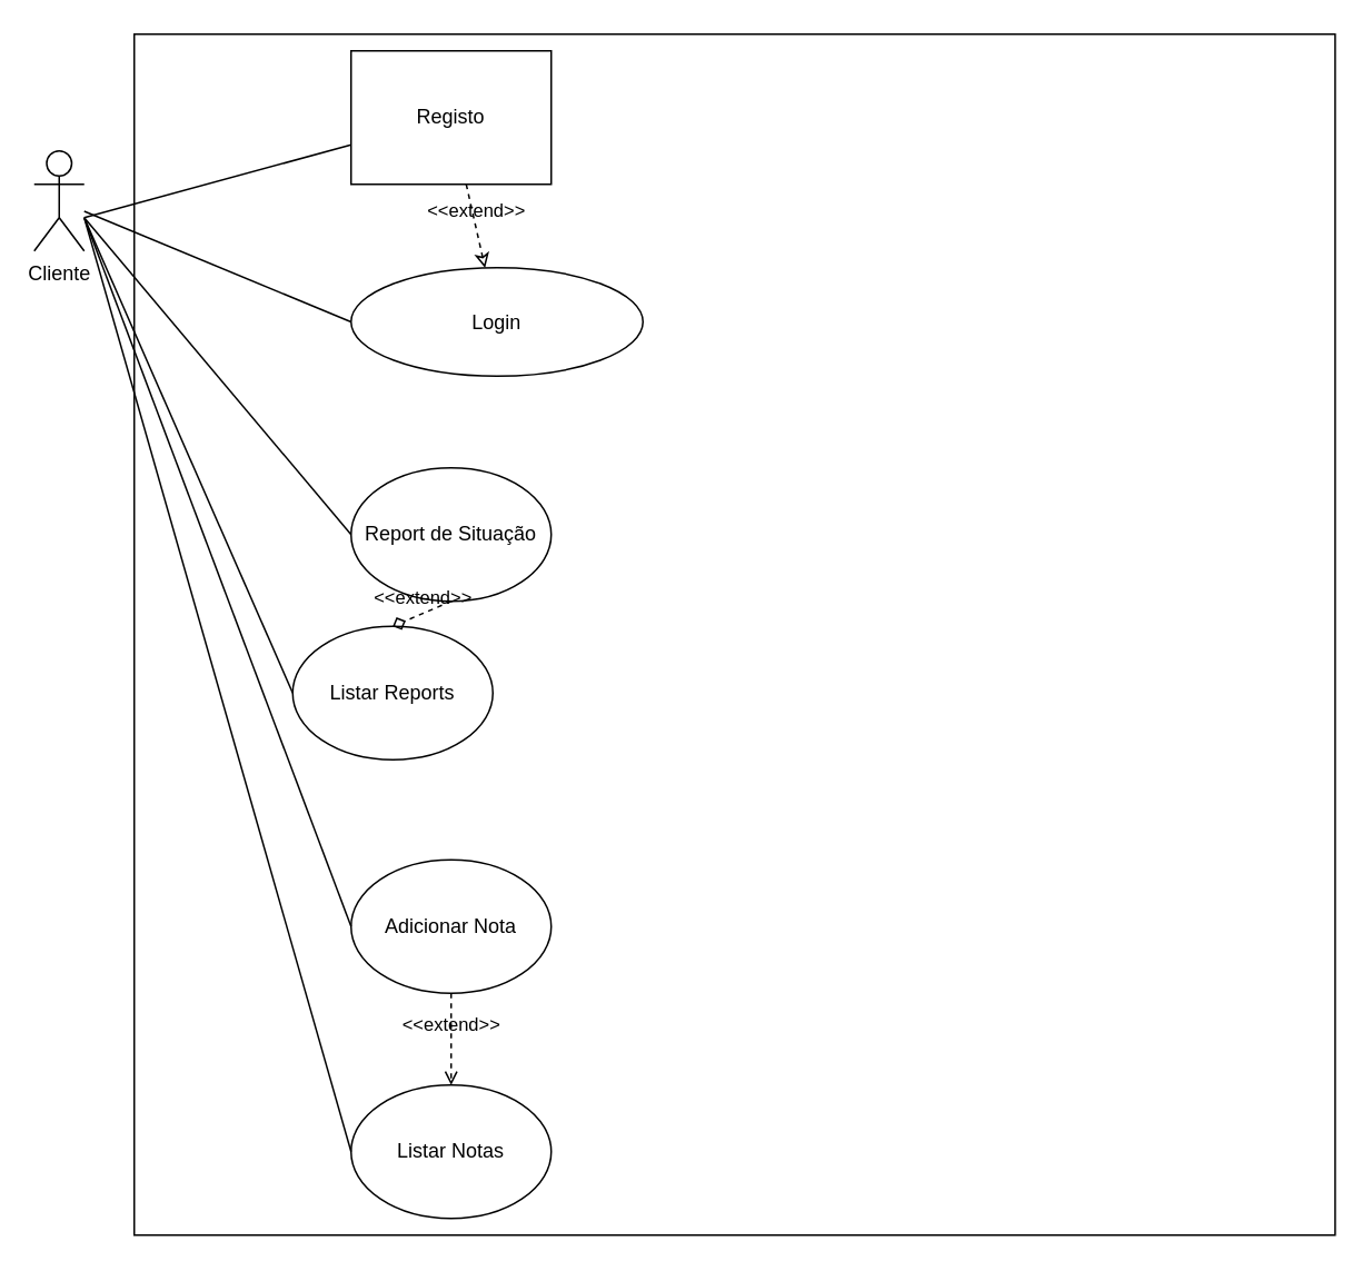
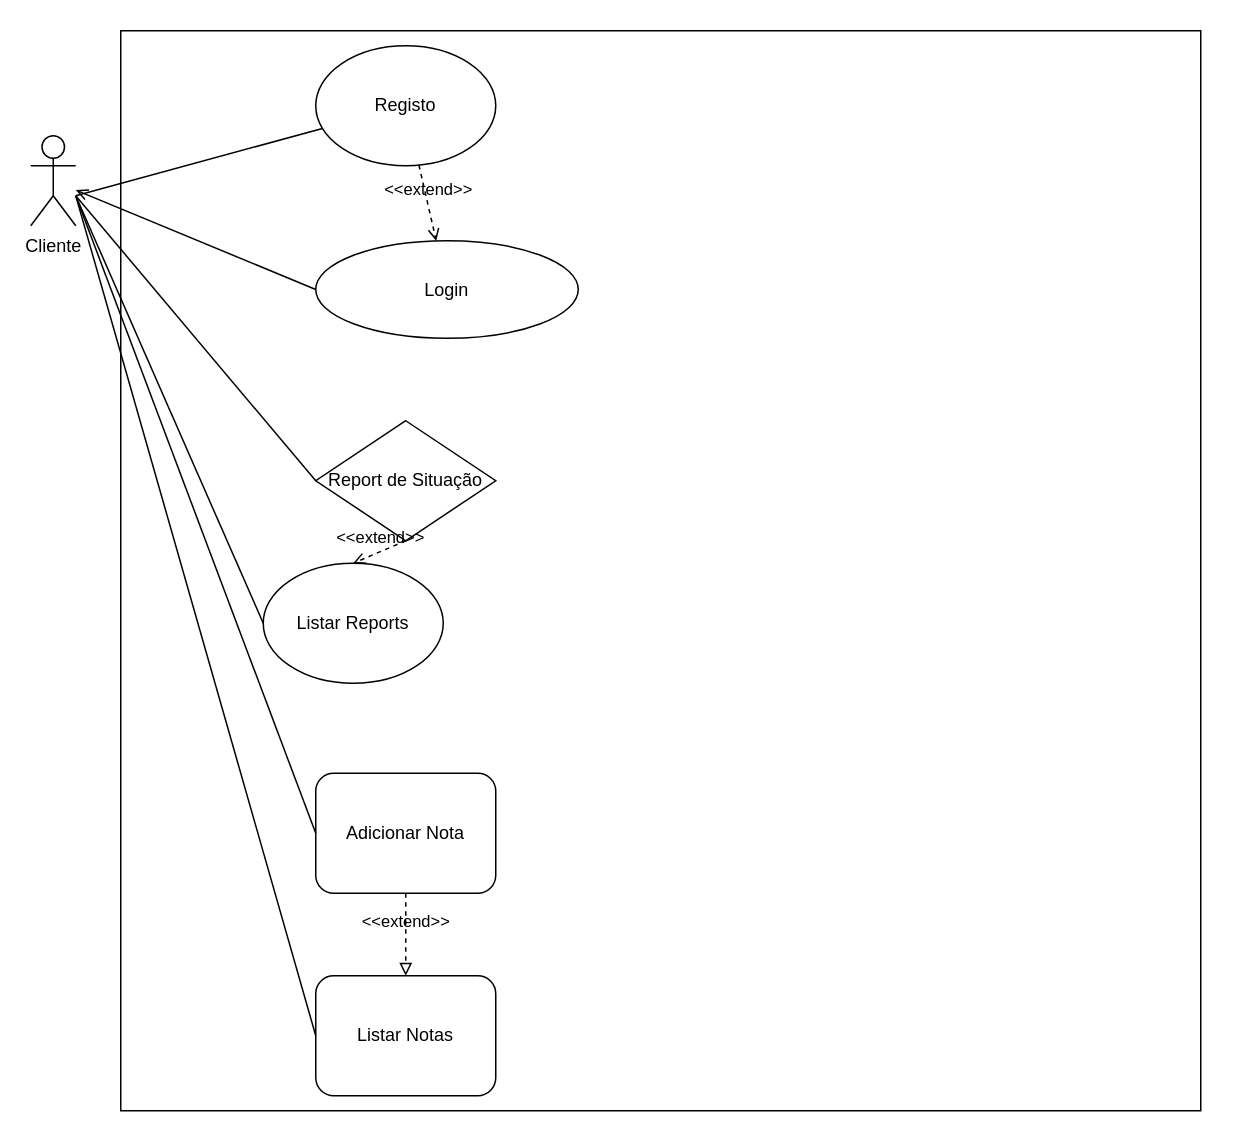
  <mxCell id="0" />
  <mxCell id="1" parent="0" />
  <mxCell id="2" value="Cliente&lt;br&gt;" style="shape=umlActor;verticalLabelPosition=bottom;verticalAlign=top;html=1;outlineConnect=0;" parent="1" vertex="1"><mxGeometry x="20" y="90" width="30" height="60" as="geometry" /></mxCell>
  <mxCell id="3" value="" style="whiteSpace=wrap;html=1;aspect=fixed;" parent="1" vertex="1"><mxGeometry x="80" y="20" width="720" height="720" as="geometry" /></mxCell>
- <mxCell id="4" value="Registo" style="whiteSpace=wrap;html=1;rounded=0;" parent="1" vertex="1"><mxGeometry x="210" y="30" width="120" height="80" as="geometry" /></mxCell>
+ <mxCell id="4" value="Registo" style="ellipse;whiteSpace=wrap;html=1;" parent="1" vertex="1"><mxGeometry x="210" y="30" width="120" height="80" as="geometry" /></mxCell>
  <mxCell id="5" value="Login" style="ellipse;whiteSpace=wrap;html=1;" parent="1" vertex="1"><mxGeometry x="210" y="160" width="175" height="65" as="geometry" /></mxCell>
- <mxCell id="6" value="Report de Situação" style="ellipse;whiteSpace=wrap;html=1;" parent="1" vertex="1"><mxGeometry x="210" y="280" width="120" height="80" as="geometry" /></mxCell>
+ <mxCell id="6" value="Report de Situação" style="rhombus;whiteSpace=wrap;html=1;" parent="1" vertex="1"><mxGeometry x="210" y="280" width="120" height="80" as="geometry" /></mxCell>
  <mxCell id="7" value="Listar Reports" style="ellipse;whiteSpace=wrap;html=1;" parent="1" vertex="1"><mxGeometry x="175" y="375" width="120" height="80" as="geometry" /></mxCell>
- <mxCell id="8" value="Adicionar Nota" style="ellipse;whiteSpace=wrap;html=1;" parent="1" vertex="1"><mxGeometry x="210" y="515" width="120" height="80" as="geometry" /></mxCell>
- <mxCell id="9" value="Listar Notas" style="ellipse;whiteSpace=wrap;html=1;" parent="1" vertex="1"><mxGeometry x="210" y="650" width="120" height="80" as="geometry" /></mxCell>
+ <mxCell id="8" value="Adicionar Nota" style="whiteSpace=wrap;html=1;rounded=1;" parent="1" vertex="1"><mxGeometry x="210" y="515" width="120" height="80" as="geometry" /></mxCell>
+ <mxCell id="9" value="Listar Notas" style="whiteSpace=wrap;html=1;rounded=1;" parent="1" vertex="1"><mxGeometry x="210" y="650" width="120" height="80" as="geometry" /></mxCell>
  <mxCell id="10" value="" style="endArrow=none;html=1;" parent="1" target="4" edge="1"><mxGeometry width="50" height="50" relative="1" as="geometry"><mxPoint x="50" y="130" as="sourcePoint" /><mxPoint x="80" y="171" as="targetPoint" /></mxGeometry></mxCell>
- <mxCell id="11" value="" style="endArrow=none;html=1;exitX=0;exitY=0.5;exitDx=0;exitDy=0;" parent="1" source="5" target="2" edge="1"><mxGeometry width="50" height="50" relative="1" as="geometry"><mxPoint x="380" y="360" as="sourcePoint" /><mxPoint x="430" y="310" as="targetPoint" /></mxGeometry></mxCell>
- <mxCell id="12" value="&amp;lt;&amp;lt;extend&amp;gt;&amp;gt;" style="html=1;verticalAlign=bottom;labelBackgroundColor=none;endArrow=classic;endFill=0;dashed=1;" parent="1" source="4" target="5" edge="1"><mxGeometry width="160" relative="1" as="geometry"><mxPoint x="320" y="640" as="sourcePoint" /><mxPoint x="480" y="640" as="targetPoint" /></mxGeometry></mxCell>
+ <mxCell id="11" value="" style="endArrow=open;html=1;exitX=0;exitY=0.5;exitDx=0;exitDy=0;" parent="1" source="5" target="2" edge="1"><mxGeometry width="50" height="50" relative="1" as="geometry"><mxPoint x="380" y="360" as="sourcePoint" /><mxPoint x="430" y="310" as="targetPoint" /></mxGeometry></mxCell>
+ <mxCell id="12" value="&amp;lt;&amp;lt;extend&amp;gt;&amp;gt;" style="html=1;verticalAlign=bottom;labelBackgroundColor=none;endArrow=open;endFill=0;dashed=1;" parent="1" source="4" target="5" edge="1"><mxGeometry width="160" relative="1" as="geometry"><mxPoint x="320" y="640" as="sourcePoint" /><mxPoint x="480" y="640" as="targetPoint" /></mxGeometry></mxCell>
  <mxCell id="13" value="" style="endArrow=none;html=1;exitX=0;exitY=0.5;exitDx=0;exitDy=0;" parent="1" source="6" edge="1"><mxGeometry width="50" height="50" relative="1" as="geometry"><mxPoint x="380" y="260" as="sourcePoint" /><mxPoint x="50" y="130" as="targetPoint" /></mxGeometry></mxCell>
  <mxCell id="14" value="" style="endArrow=none;html=1;entryX=0;entryY=0.5;entryDx=0;entryDy=0;" parent="1" target="7" edge="1"><mxGeometry width="50" height="50" relative="1" as="geometry"><mxPoint x="50" y="130" as="sourcePoint" /><mxPoint x="430" y="610" as="targetPoint" /></mxGeometry></mxCell>
  <mxCell id="15" value="" style="endArrow=none;html=1;exitX=0;exitY=0.5;exitDx=0;exitDy=0;" parent="1" source="8" edge="1"><mxGeometry width="50" height="50" relative="1" as="geometry"><mxPoint x="380" y="460" as="sourcePoint" /><mxPoint x="50" y="130" as="targetPoint" /></mxGeometry></mxCell>
  <mxCell id="16" value="" style="endArrow=none;html=1;exitX=0;exitY=0.5;exitDx=0;exitDy=0;" parent="1" source="9" edge="1"><mxGeometry width="50" height="50" relative="1" as="geometry"><mxPoint x="380" y="660" as="sourcePoint" /><mxPoint x="50" y="130" as="targetPoint" /></mxGeometry></mxCell>
- <mxCell id="17" value="&amp;lt;&amp;lt;extend&amp;gt;&amp;gt;" style="html=1;verticalAlign=bottom;labelBackgroundColor=none;endArrow=diamond;endFill=0;dashed=1;exitX=0.5;exitY=1;exitDx=0;exitDy=0;entryX=0.5;entryY=0;entryDx=0;entryDy=0;" parent="1" source="6" target="7" edge="1"><mxGeometry width="160" relative="1" as="geometry"><mxPoint x="390" y="330" as="sourcePoint" /><mxPoint x="550" y="330" as="targetPoint" /></mxGeometry></mxCell>
- <mxCell id="18" value="&amp;lt;&amp;lt;extend&amp;gt;&amp;gt;" style="html=1;verticalAlign=bottom;labelBackgroundColor=none;endArrow=open;endFill=0;dashed=1;exitX=0.5;exitY=1;exitDx=0;exitDy=0;entryX=0.5;entryY=0;entryDx=0;entryDy=0;" parent="1" source="8" target="9" edge="1"><mxGeometry width="160" relative="1" as="geometry"><mxPoint x="360" y="580" as="sourcePoint" /><mxPoint x="520" y="580" as="targetPoint" /></mxGeometry></mxCell>
+ <mxCell id="17" value="&amp;lt;&amp;lt;extend&amp;gt;&amp;gt;" style="html=1;verticalAlign=bottom;labelBackgroundColor=none;endArrow=open;endFill=0;dashed=1;exitX=0.5;exitY=1;exitDx=0;exitDy=0;entryX=0.5;entryY=0;entryDx=0;entryDy=0;" parent="1" source="6" target="7" edge="1"><mxGeometry width="160" relative="1" as="geometry"><mxPoint x="390" y="330" as="sourcePoint" /><mxPoint x="550" y="330" as="targetPoint" /></mxGeometry></mxCell>
+ <mxCell id="18" value="&amp;lt;&amp;lt;extend&amp;gt;&amp;gt;" style="html=1;verticalAlign=bottom;labelBackgroundColor=none;endArrow=block;endFill=0;dashed=1;exitX=0.5;exitY=1;exitDx=0;exitDy=0;entryX=0.5;entryY=0;entryDx=0;entryDy=0;" parent="1" source="8" target="9" edge="1"><mxGeometry width="160" relative="1" as="geometry"><mxPoint x="360" y="580" as="sourcePoint" /><mxPoint x="520" y="580" as="targetPoint" /></mxGeometry></mxCell>
